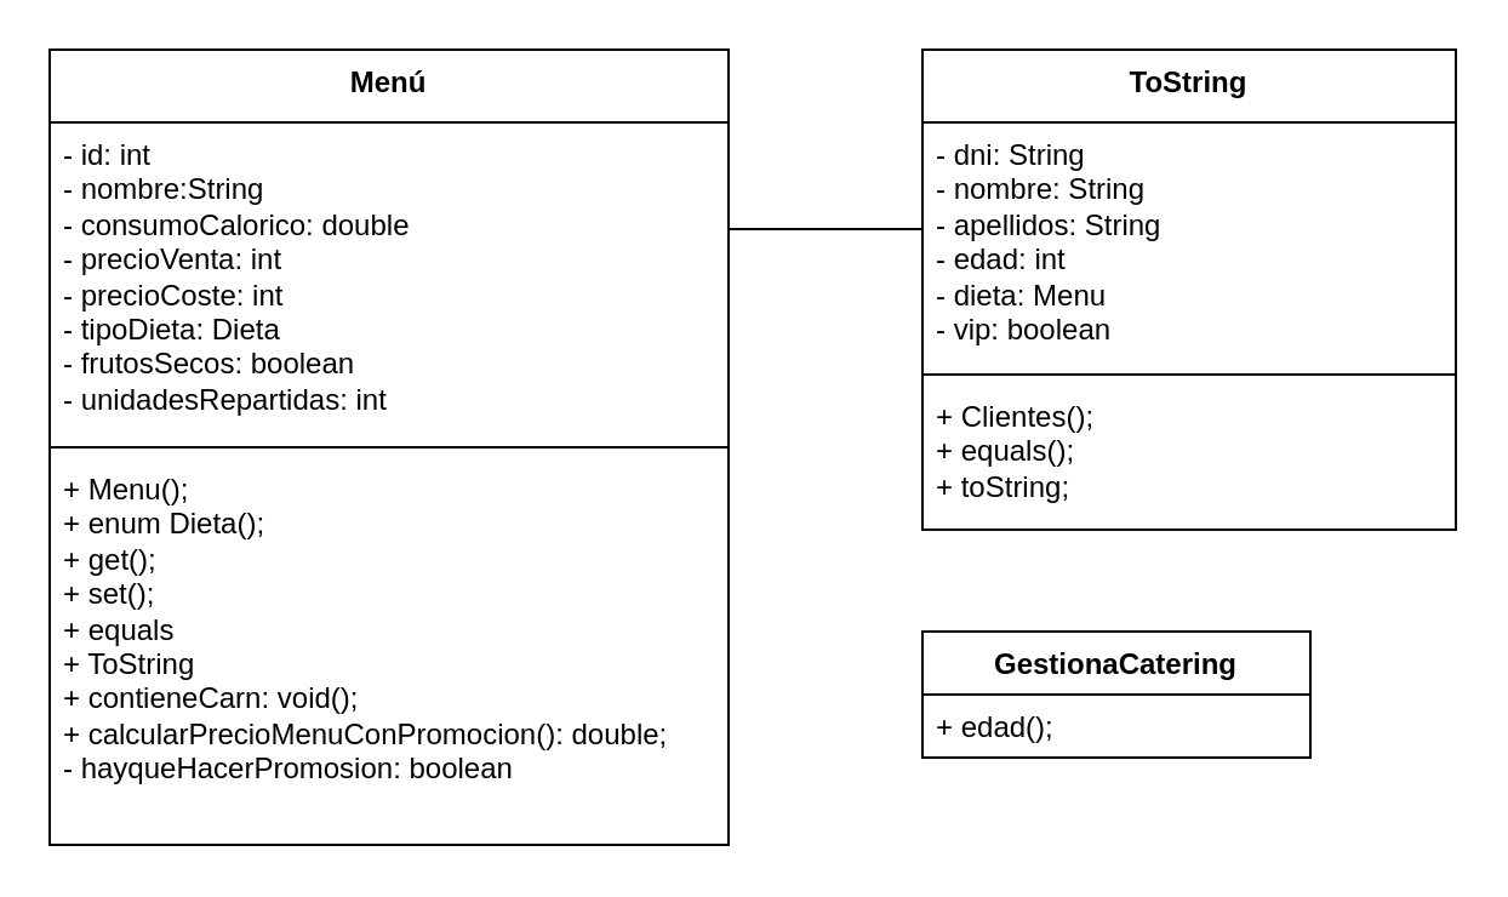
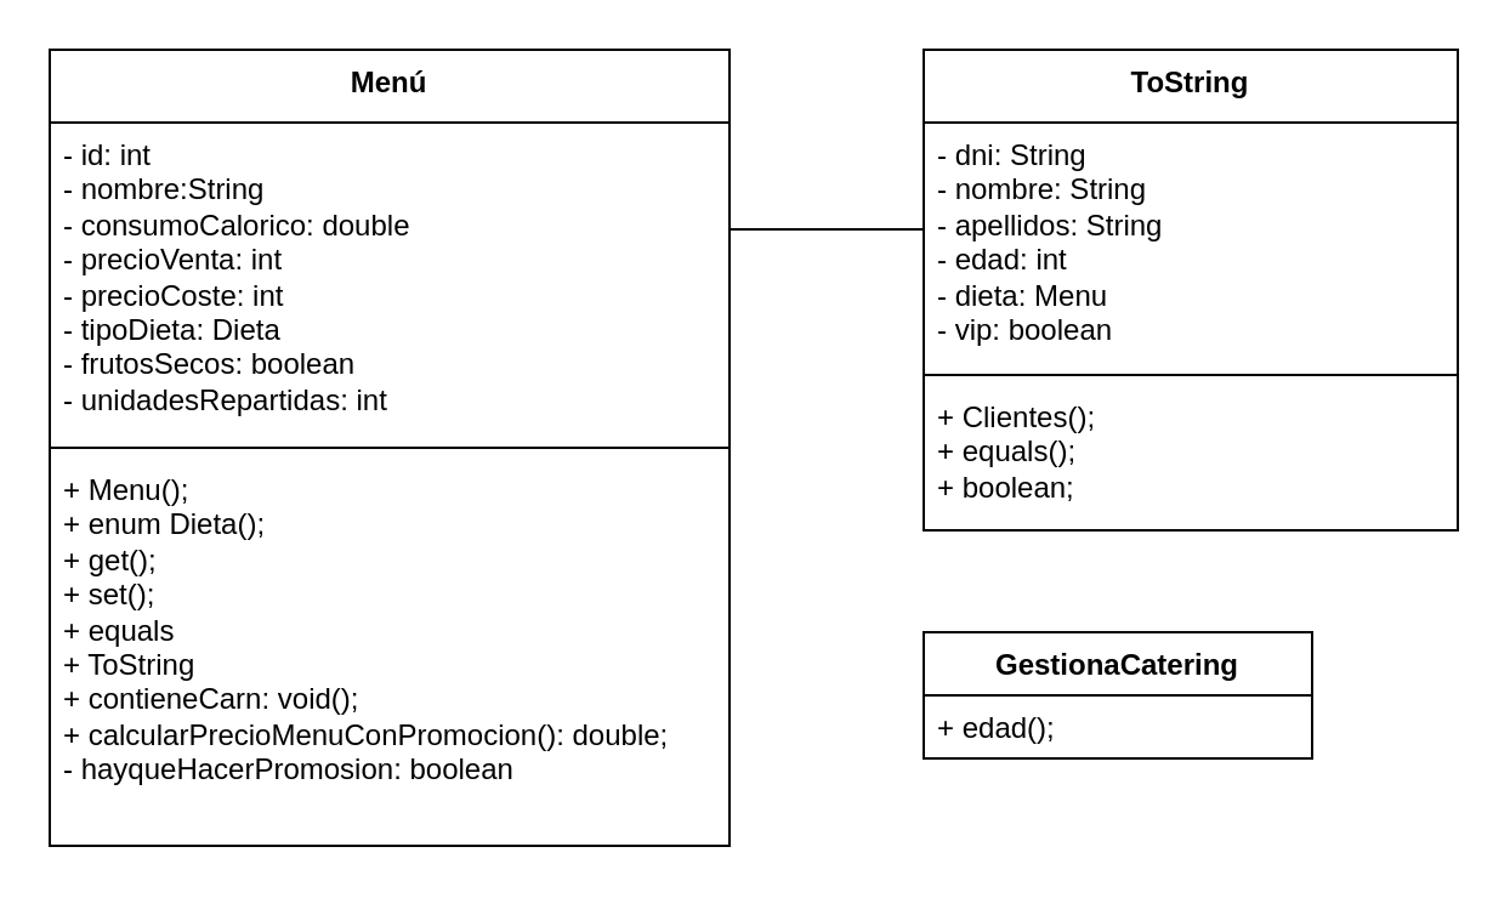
  <mxCell id="0" />
  <mxCell id="1" parent="0" />
  <mxCell id="2" value="Menú" style="swimlane;fontStyle=1;align=center;verticalAlign=top;childLayout=stackLayout;horizontal=1;startSize=30;horizontalStack=0;resizeParent=1;resizeParentMax=0;resizeLast=0;collapsible=1;marginBottom=0;whiteSpace=wrap;html=1;autosize=1;" vertex="1" parent="1"><mxGeometry x="20" y="20" width="280" height="328" as="geometry" /></mxCell>
  <mxCell id="3" value="- id: int&lt;div&gt;- nombre:String&lt;/div&gt;&lt;div&gt;- consumoCalorico: double&lt;/div&gt;&lt;div&gt;- precioVenta: int&lt;/div&gt;&lt;div&gt;- precioCoste: int&lt;/div&gt;&lt;div&gt;- tipoDieta: Dieta&lt;/div&gt;&lt;div&gt;- frutosSecos: boolean&lt;/div&gt;&lt;div&gt;- unidadesRepartidas: int&lt;/div&gt;" style="text;strokeColor=none;fillColor=none;align=left;verticalAlign=top;spacingLeft=4;spacingRight=4;overflow=hidden;rotatable=0;points=[[0,0.5],[1,0.5]];portConstraint=eastwest;whiteSpace=wrap;html=1;autosize=1;" vertex="1" parent="2"><mxGeometry y="30" width="280" height="130" as="geometry" /></mxCell>
  <mxCell id="4" value="" style="line;strokeWidth=1;fillColor=none;align=left;verticalAlign=middle;spacingTop=-1;spacingLeft=3;spacingRight=3;rotatable=0;labelPosition=right;points=[];portConstraint=eastwest;strokeColor=inherit;autosize=1;" vertex="1" parent="2"><mxGeometry y="160" width="280" height="8" as="geometry" /></mxCell>
  <mxCell id="5" value="&lt;div&gt;+ Menu();&lt;/div&gt;+ enum Dieta();&lt;div&gt;+ get();&lt;/div&gt;&lt;div&gt;+ set();&lt;/div&gt;&lt;div&gt;+ equals&lt;/div&gt;&lt;div&gt;+ ToString&lt;/div&gt;&lt;div&gt;+ contieneCarn: void();&lt;/div&gt;&lt;div&gt;+ calcularPrecioMenuConPromocion(): double;&lt;/div&gt;&lt;div&gt;&lt;div&gt;- hayqueHacerPromosion: boolean&lt;/div&gt;&lt;/div&gt;&lt;div&gt;&lt;br&gt;&lt;/div&gt;" style="text;strokeColor=none;fillColor=none;align=left;verticalAlign=top;spacingLeft=4;spacingRight=4;overflow=hidden;rotatable=0;points=[[0,0.5],[1,0.5]];portConstraint=eastwest;whiteSpace=wrap;html=1;autosize=1;" vertex="1" parent="2"><mxGeometry y="168" width="280" height="160" as="geometry" /></mxCell>
  <mxCell id="6" value="ToString" style="swimlane;fontStyle=1;align=center;verticalAlign=top;childLayout=stackLayout;horizontal=1;startSize=30;horizontalStack=0;resizeParent=1;resizeParentMax=0;resizeLast=0;collapsible=1;marginBottom=0;whiteSpace=wrap;html=1;autosize=1;" vertex="1" parent="1"><mxGeometry x="380" y="20" width="220" height="198" as="geometry" /></mxCell>
  <mxCell id="7" value="- dni: String&lt;div&gt;- nombre: String&lt;/div&gt;&lt;div&gt;- apellidos: String&lt;/div&gt;&lt;div&gt;- edad: int&lt;/div&gt;&lt;div&gt;- dieta: Menu&lt;/div&gt;&lt;div&gt;- vip: boolean&lt;/div&gt;" style="text;strokeColor=none;fillColor=none;align=left;verticalAlign=top;spacingLeft=4;spacingRight=4;overflow=hidden;rotatable=0;points=[[0,0.5],[1,0.5]];portConstraint=eastwest;whiteSpace=wrap;html=1;autosize=1;" vertex="1" parent="6"><mxGeometry y="30" width="220" height="100" as="geometry" /></mxCell>
  <mxCell id="8" value="" style="line;strokeWidth=1;fillColor=none;align=left;verticalAlign=middle;spacingTop=-1;spacingLeft=3;spacingRight=3;rotatable=0;labelPosition=right;points=[];portConstraint=eastwest;strokeColor=inherit;autosize=1;" vertex="1" parent="6"><mxGeometry y="130" width="220" height="8" as="geometry" /></mxCell>
- <mxCell id="9" value="+ Clientes();&lt;div&gt;+ equals();&lt;/div&gt;&lt;div&gt;&lt;span style=&quot;background-color: transparent; color: light-dark(rgb(0, 0, 0), rgb(255, 255, 255));&quot;&gt;+ toString;&lt;/span&gt;&lt;/div&gt;" style="text;strokeColor=none;fillColor=none;align=left;verticalAlign=top;spacingLeft=4;spacingRight=4;overflow=hidden;rotatable=0;points=[[0,0.5],[1,0.5]];portConstraint=eastwest;whiteSpace=wrap;html=1;autosize=1;" vertex="1" parent="6"><mxGeometry y="138" width="220" height="60" as="geometry" /></mxCell>
+ <mxCell id="9" value="+ Clientes();&lt;div&gt;+ equals();&lt;/div&gt;&lt;div&gt;&lt;span style=&quot;background-color: transparent; color: light-dark(rgb(0, 0, 0), rgb(255, 255, 255));&quot;&gt;+ boolean;&lt;/span&gt;&lt;/div&gt;" style="text;strokeColor=none;fillColor=none;align=left;verticalAlign=top;spacingLeft=4;spacingRight=4;overflow=hidden;rotatable=0;points=[[0,0.5],[1,0.5]];portConstraint=eastwest;whiteSpace=wrap;html=1;autosize=1;" vertex="1" parent="6"><mxGeometry y="138" width="220" height="60" as="geometry" /></mxCell>
  <mxCell id="10" value="GestionaCatering" style="swimlane;fontStyle=1;align=center;verticalAlign=top;childLayout=stackLayout;horizontal=1;startSize=26;horizontalStack=0;resizeParent=1;resizeParentMax=0;resizeLast=0;collapsible=1;marginBottom=0;whiteSpace=wrap;html=1;" vertex="1" parent="1"><mxGeometry x="380" y="260" width="160" height="52" as="geometry" /></mxCell>
  <mxCell id="11" value="+ edad();" style="text;strokeColor=none;fillColor=none;align=left;verticalAlign=top;spacingLeft=4;spacingRight=4;overflow=hidden;rotatable=0;points=[[0,0.5],[1,0.5]];portConstraint=eastwest;whiteSpace=wrap;html=1;" vertex="1" parent="10"><mxGeometry y="26" width="160" height="26" as="geometry" /></mxCell>
  <mxCell id="12" value="" style="line;strokeWidth=1;fillColor=none;align=left;verticalAlign=middle;spacingTop=-1;spacingLeft=3;spacingRight=3;rotatable=0;labelPosition=right;points=[];portConstraint=eastwest;strokeColor=inherit;" vertex="1" parent="1"><mxGeometry x="300" y="90" width="80" height="8" as="geometry" /></mxCell>
